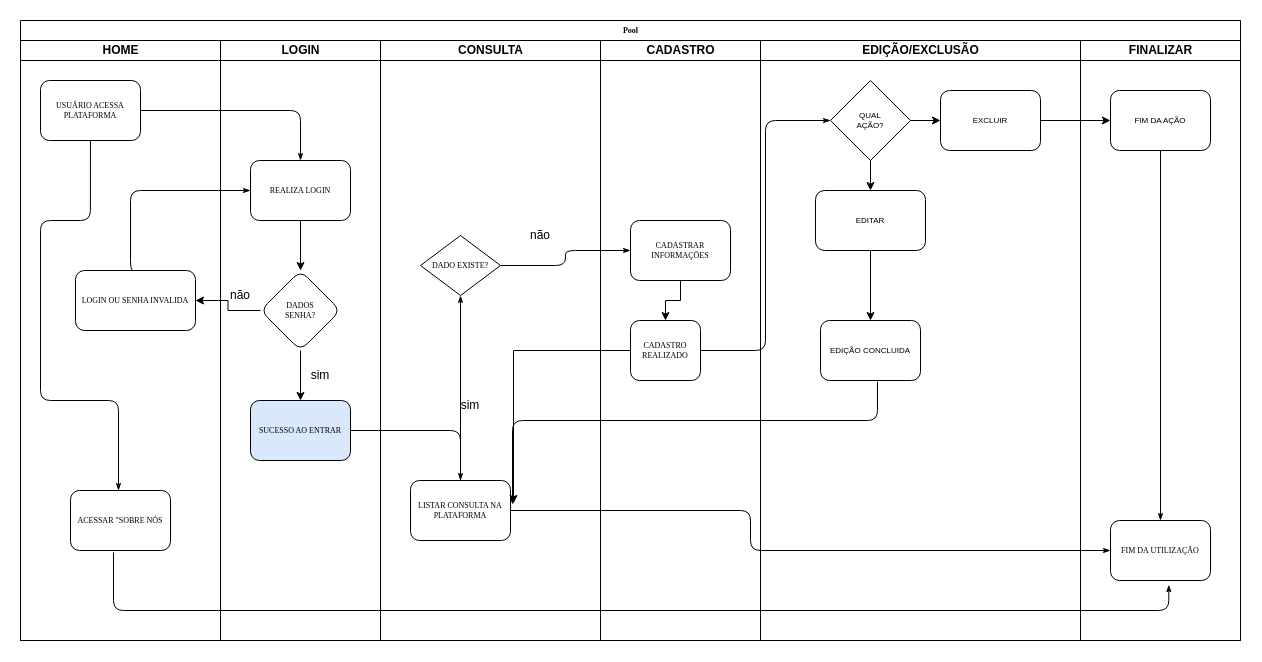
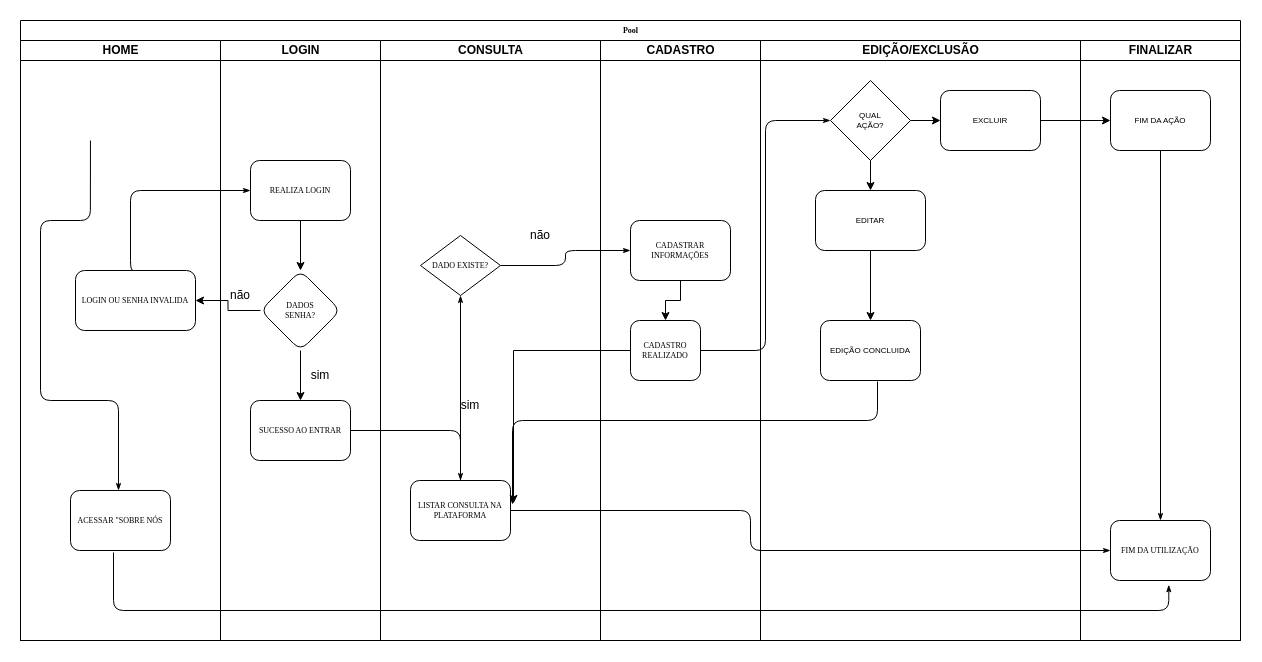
  <mxCell id="0" />
  <mxCell id="1" parent="0" />
  <mxCell id="2" value="Pool" style="swimlane;html=1;childLayout=stackLayout;startSize=20;rounded=0;shadow=0;labelBackgroundColor=none;strokeWidth=1;fontFamily=Verdana;fontSize=8;align=center;" parent="1" vertex="1"><mxGeometry x="20" y="20" width="1220" height="620" as="geometry" /></mxCell>
  <mxCell id="3" value="HOME" style="swimlane;html=1;startSize=20;" parent="2" vertex="1"><mxGeometry y="20" width="200" height="600" as="geometry" /></mxCell>
- <mxCell id="4" value="USUÁRIO ACESSA PLATAFORMA" style="rounded=1;whiteSpace=wrap;html=1;shadow=0;labelBackgroundColor=none;strokeWidth=1;fontFamily=Verdana;fontSize=8;align=center;" parent="3" vertex="1"><mxGeometry x="20" y="40" width="100" height="60" as="geometry" /></mxCell>
  <mxCell id="5" value="ACESSAR &quot;SOBRE NÓS" style="rounded=1;whiteSpace=wrap;html=1;shadow=0;labelBackgroundColor=none;strokeWidth=1;fontFamily=Verdana;fontSize=8;align=center;" parent="3" vertex="1"><mxGeometry x="50" y="450" width="100" height="60" as="geometry" /></mxCell>
  <mxCell id="6" value="LOGIN OU SENHA INVALIDA" style="whiteSpace=wrap;html=1;fontSize=8;fontFamily=Verdana;rounded=1;shadow=0;labelBackgroundColor=none;strokeWidth=1;" vertex="1" parent="3"><mxGeometry x="55" y="230" width="120" height="60" as="geometry" /></mxCell>
  <mxCell id="7" style="edgeStyle=orthogonalEdgeStyle;rounded=1;html=1;labelBackgroundColor=none;startArrow=none;startFill=0;startSize=5;endArrow=classicThin;endFill=1;endSize=5;jettySize=auto;orthogonalLoop=1;strokeWidth=1;fontFamily=Verdana;fontSize=8;exitX=0.5;exitY=1;exitDx=0;exitDy=0;" edge="1" parent="3"><mxGeometry relative="1" as="geometry"><mxPoint x="69.94" y="100" as="sourcePoint" /><mxPoint x="98" y="450" as="targetPoint" /><Array as="points"><mxPoint x="70" y="180" /><mxPoint x="20" y="180" /><mxPoint x="20" y="360" /><mxPoint x="98" y="360" /></Array></mxGeometry></mxCell>
- <mxCell id="8" style="edgeStyle=orthogonalEdgeStyle;rounded=1;html=1;labelBackgroundColor=none;startArrow=none;startFill=0;startSize=5;endArrow=classicThin;endFill=1;endSize=5;jettySize=auto;orthogonalLoop=1;strokeWidth=1;fontFamily=Verdana;fontSize=8" parent="2" source="4" target="13" edge="1"><mxGeometry relative="1" as="geometry" /></mxCell>
  <mxCell id="9" style="edgeStyle=orthogonalEdgeStyle;rounded=1;html=1;labelBackgroundColor=none;startArrow=none;startFill=0;startSize=5;endArrow=classicThin;endFill=1;endSize=5;jettySize=auto;orthogonalLoop=1;strokeWidth=1;fontFamily=Verdana;fontSize=8" parent="2" source="14" target="20" edge="1"><mxGeometry relative="1" as="geometry" /></mxCell>
  <mxCell id="10" style="edgeStyle=orthogonalEdgeStyle;rounded=1;html=1;labelBackgroundColor=none;startArrow=none;startFill=0;startSize=5;endArrow=classicThin;endFill=1;endSize=5;jettySize=auto;orthogonalLoop=1;strokeWidth=1;fontFamily=Verdana;fontSize=8" parent="2" source="21" target="27" edge="1"><mxGeometry relative="1" as="geometry" /></mxCell>
  <mxCell id="11" value="LOGIN" style="swimlane;html=1;startSize=20;" parent="2" vertex="1"><mxGeometry x="200" y="20" width="160" height="600" as="geometry" /></mxCell>
  <mxCell id="12" value="" style="edgeStyle=orthogonalEdgeStyle;rounded=0;orthogonalLoop=1;jettySize=auto;html=1;" edge="1" parent="11" source="13" target="16"><mxGeometry relative="1" as="geometry" /></mxCell>
  <mxCell id="13" value="REALIZA LOGIN" style="rounded=1;whiteSpace=wrap;html=1;shadow=0;labelBackgroundColor=none;strokeWidth=1;fontFamily=Verdana;fontSize=8;align=center;" parent="11" vertex="1"><mxGeometry x="30" y="120" width="100" height="60" as="geometry" /></mxCell>
- <mxCell id="14" value="SUCESSO AO ENTRAR" style="rounded=1;whiteSpace=wrap;html=1;shadow=0;labelBackgroundColor=none;strokeWidth=1;fontFamily=Verdana;fontSize=8;align=center;fillColor=#dae8fc;" parent="11" vertex="1"><mxGeometry x="30" y="360" width="100" height="60" as="geometry" /></mxCell>
+ <mxCell id="14" value="SUCESSO AO ENTRAR" style="rounded=1;whiteSpace=wrap;html=1;shadow=0;labelBackgroundColor=none;strokeWidth=1;fontFamily=Verdana;fontSize=8;align=center;" parent="11" vertex="1"><mxGeometry x="30" y="360" width="100" height="60" as="geometry" /></mxCell>
  <mxCell id="15" value="" style="edgeStyle=orthogonalEdgeStyle;rounded=0;orthogonalLoop=1;jettySize=auto;html=1;" edge="1" parent="11" source="16" target="14"><mxGeometry relative="1" as="geometry" /></mxCell>
  <mxCell id="16" value="DADOS&lt;br&gt;SENHA?" style="rhombus;whiteSpace=wrap;html=1;fontSize=8;fontFamily=Verdana;rounded=1;shadow=0;labelBackgroundColor=none;strokeWidth=1;" vertex="1" parent="11"><mxGeometry x="40" y="230" width="80" height="80" as="geometry" /></mxCell>
  <mxCell id="17" value="não" style="text;html=1;strokeColor=none;fillColor=none;align=center;verticalAlign=middle;whiteSpace=wrap;rounded=0;" vertex="1" parent="11"><mxGeometry x="-10" y="240" width="60" height="30" as="geometry" /></mxCell>
  <mxCell id="18" value="sim" style="text;html=1;strokeColor=none;fillColor=none;align=center;verticalAlign=middle;whiteSpace=wrap;rounded=0;" vertex="1" parent="11"><mxGeometry x="70" y="320" width="60" height="30" as="geometry" /></mxCell>
  <mxCell id="19" value="CONSULTA" style="swimlane;html=1;startSize=20;" parent="2" vertex="1"><mxGeometry x="360" y="20" width="220" height="600" as="geometry" /></mxCell>
  <mxCell id="20" value="LISTAR CONSULTA NA PLATAFORMA" style="rounded=1;whiteSpace=wrap;html=1;shadow=0;labelBackgroundColor=none;strokeWidth=1;fontFamily=Verdana;fontSize=8;align=center;" parent="19" vertex="1"><mxGeometry x="30" y="440" width="100" height="60" as="geometry" /></mxCell>
  <mxCell id="21" value="DADO EXISTE?" style="rhombus;whiteSpace=wrap;html=1;rounded=0;shadow=0;labelBackgroundColor=none;strokeWidth=1;fontFamily=Verdana;fontSize=8;align=center;" parent="19" vertex="1"><mxGeometry x="40" y="195" width="80" height="60" as="geometry" /></mxCell>
  <mxCell id="22" style="edgeStyle=orthogonalEdgeStyle;rounded=1;html=1;labelBackgroundColor=none;startArrow=none;startFill=0;startSize=5;endArrow=classicThin;endFill=1;endSize=5;jettySize=auto;orthogonalLoop=1;strokeWidth=1;fontFamily=Verdana;fontSize=8" parent="19" source="20" target="21" edge="1"><mxGeometry relative="1" as="geometry" /></mxCell>
  <mxCell id="23" value="sim" style="text;html=1;strokeColor=none;fillColor=none;align=center;verticalAlign=middle;whiteSpace=wrap;rounded=0;" vertex="1" parent="19"><mxGeometry x="60" y="350" width="60" height="30" as="geometry" /></mxCell>
  <mxCell id="24" value="não" style="text;html=1;strokeColor=none;fillColor=none;align=center;verticalAlign=middle;whiteSpace=wrap;rounded=0;" vertex="1" parent="19"><mxGeometry x="130" y="180" width="60" height="30" as="geometry" /></mxCell>
  <mxCell id="25" value="CADASTRO" style="swimlane;html=1;startSize=20;" parent="2" vertex="1"><mxGeometry x="580" y="20" width="160" height="600" as="geometry" /></mxCell>
  <mxCell id="26" value="" style="edgeStyle=orthogonalEdgeStyle;rounded=0;orthogonalLoop=1;jettySize=auto;html=1;" edge="1" parent="25" source="27" target="28"><mxGeometry relative="1" as="geometry" /></mxCell>
  <mxCell id="27" value="CADASTRAR INFORMAÇÕES" style="rounded=1;whiteSpace=wrap;html=1;shadow=0;labelBackgroundColor=none;strokeWidth=1;fontFamily=Verdana;fontSize=8;align=center;" parent="25" vertex="1"><mxGeometry x="30" y="180" width="100" height="60" as="geometry" /></mxCell>
  <mxCell id="28" value="CADASTRO REALIZADO" style="rounded=1;whiteSpace=wrap;html=1;shadow=0;labelBackgroundColor=none;strokeWidth=1;fontFamily=Verdana;fontSize=8;align=center;" parent="25" vertex="1"><mxGeometry x="30" y="280" width="70" height="60" as="geometry" /></mxCell>
  <mxCell id="29" value="EDIÇÃO/EXCLUSÃO" style="swimlane;html=1;startSize=20;" parent="2" vertex="1"><mxGeometry x="740" y="20" width="320" height="600" as="geometry" /></mxCell>
  <mxCell id="30" value="" style="edgeStyle=orthogonalEdgeStyle;rounded=0;orthogonalLoop=1;jettySize=auto;html=1;" edge="1" parent="29" source="32" target="33"><mxGeometry relative="1" as="geometry" /></mxCell>
  <mxCell id="31" value="" style="edgeStyle=orthogonalEdgeStyle;rounded=0;orthogonalLoop=1;jettySize=auto;html=1;" edge="1" parent="29" source="32" target="35"><mxGeometry relative="1" as="geometry" /></mxCell>
  <mxCell id="32" value="QUAL&lt;br style=&quot;font-size: 8px;&quot;&gt;AÇÃO?" style="rhombus;whiteSpace=wrap;html=1;fontSize=8;" vertex="1" parent="29"><mxGeometry x="70" y="40" width="80" height="80" as="geometry" /></mxCell>
  <mxCell id="33" value="EXCLUIR" style="rounded=1;whiteSpace=wrap;html=1;fontSize=8;" vertex="1" parent="29"><mxGeometry x="180" y="50" width="100" height="60" as="geometry" /></mxCell>
  <mxCell id="34" value="" style="edgeStyle=orthogonalEdgeStyle;rounded=0;orthogonalLoop=1;jettySize=auto;html=1;" edge="1" parent="29" source="35" target="36"><mxGeometry relative="1" as="geometry" /></mxCell>
  <mxCell id="35" value="EDITAR" style="rounded=1;whiteSpace=wrap;html=1;fontSize=8;" vertex="1" parent="29"><mxGeometry x="55" y="150" width="110" height="60" as="geometry" /></mxCell>
  <mxCell id="36" value="EDIÇÃO CONCLUIDA" style="rounded=1;whiteSpace=wrap;html=1;fontSize=8;" vertex="1" parent="29"><mxGeometry x="60" y="280" width="100" height="60" as="geometry" /></mxCell>
  <mxCell id="37" value="FINALIZAR" style="swimlane;html=1;startSize=20;" parent="2" vertex="1"><mxGeometry x="1060" y="20" width="160" height="600" as="geometry" /></mxCell>
  <mxCell id="38" value="FIM DA UTILIZAÇÃO" style="rounded=1;whiteSpace=wrap;html=1;shadow=0;labelBackgroundColor=none;strokeWidth=1;fontFamily=Verdana;fontSize=8;align=center;" parent="37" vertex="1"><mxGeometry x="30" y="480" width="100" height="60" as="geometry" /></mxCell>
  <mxCell id="39" value="FIM DA AÇÃO" style="rounded=1;whiteSpace=wrap;html=1;fontSize=8;" vertex="1" parent="37"><mxGeometry x="30" y="50" width="100" height="60" as="geometry" /></mxCell>
  <mxCell id="40" style="edgeStyle=orthogonalEdgeStyle;rounded=1;html=1;labelBackgroundColor=none;startArrow=none;startFill=0;startSize=5;endArrow=classicThin;endFill=1;endSize=5;jettySize=auto;orthogonalLoop=1;strokeWidth=1;fontFamily=Verdana;fontSize=8;exitX=0.5;exitY=1;exitDx=0;exitDy=0;" edge="1" parent="37" source="39"><mxGeometry relative="1" as="geometry"><mxPoint x="-193" y="351" as="sourcePoint" /><mxPoint x="80" y="480" as="targetPoint" /><Array as="points"><mxPoint x="80" y="481" /></Array></mxGeometry></mxCell>
  <mxCell id="41" value="" style="edgeStyle=orthogonalEdgeStyle;rounded=0;orthogonalLoop=1;jettySize=auto;html=1;" edge="1" parent="2" source="16" target="6"><mxGeometry relative="1" as="geometry" /></mxCell>
  <mxCell id="42" style="edgeStyle=orthogonalEdgeStyle;rounded=1;html=1;labelBackgroundColor=none;startArrow=none;startFill=0;startSize=5;endArrow=classicThin;endFill=1;endSize=5;jettySize=auto;orthogonalLoop=1;strokeWidth=1;fontFamily=Verdana;fontSize=8;entryX=0;entryY=0.5;entryDx=0;entryDy=0;exitX=0.5;exitY=0;exitDx=0;exitDy=0;" edge="1" parent="2" source="6" target="13"><mxGeometry relative="1" as="geometry"><mxPoint x="80" y="260" as="sourcePoint" /><mxPoint x="50" y="220" as="targetPoint" /><Array as="points"><mxPoint x="110" y="170" /></Array></mxGeometry></mxCell>
  <mxCell id="43" style="edgeStyle=orthogonalEdgeStyle;rounded=1;html=1;labelBackgroundColor=none;startArrow=none;startFill=0;startSize=5;endArrow=classicThin;endFill=1;endSize=5;jettySize=auto;orthogonalLoop=1;strokeWidth=1;fontFamily=Verdana;fontSize=8;entryX=0;entryY=0.5;entryDx=0;entryDy=0;" edge="1" parent="2" source="28" target="32"><mxGeometry relative="1" as="geometry"><mxPoint x="450" y="300" as="sourcePoint" /><mxPoint x="690" y="180" as="targetPoint" /></mxGeometry></mxCell>
  <mxCell id="44" value="" style="edgeStyle=orthogonalEdgeStyle;rounded=0;orthogonalLoop=1;jettySize=auto;html=1;" edge="1" parent="2" source="33" target="39"><mxGeometry relative="1" as="geometry" /></mxCell>
  <mxCell id="45" value="" style="edgeStyle=orthogonalEdgeStyle;rounded=0;orthogonalLoop=1;jettySize=auto;html=1;entryX=1.03;entryY=0.383;entryDx=0;entryDy=0;entryPerimeter=0;" edge="1" parent="2" source="28" target="20"><mxGeometry relative="1" as="geometry"><Array as="points"><mxPoint x="493" y="330" /></Array></mxGeometry></mxCell>
  <mxCell id="46" style="edgeStyle=orthogonalEdgeStyle;rounded=1;html=1;labelBackgroundColor=none;startArrow=none;startFill=0;startSize=5;endArrow=classicThin;endFill=1;endSize=5;jettySize=auto;orthogonalLoop=1;strokeWidth=1;fontFamily=Verdana;fontSize=8;entryX=1.02;entryY=0.4;entryDx=0;entryDy=0;exitX=0.57;exitY=1.017;exitDx=0;exitDy=0;entryPerimeter=0;exitPerimeter=0;" edge="1" parent="2" source="36" target="20"><mxGeometry relative="1" as="geometry"><mxPoint x="79.94" y="130" as="sourcePoint" /><mxPoint x="108" y="608" as="targetPoint" /><Array as="points"><mxPoint x="857" y="400" /><mxPoint x="492" y="400" /></Array></mxGeometry></mxCell>
  <mxCell id="47" style="edgeStyle=orthogonalEdgeStyle;rounded=1;html=1;labelBackgroundColor=none;startArrow=none;startFill=0;startSize=5;endArrow=classicThin;endFill=1;endSize=5;jettySize=auto;orthogonalLoop=1;strokeWidth=1;fontFamily=Verdana;fontSize=8;entryX=0.583;entryY=1.071;entryDx=0;entryDy=0;entryPerimeter=0;exitX=0.43;exitY=1.033;exitDx=0;exitDy=0;exitPerimeter=0;" parent="2" source="5" target="38" edge="1"><mxGeometry relative="1" as="geometry"><Array as="points"><mxPoint x="93" y="590" /><mxPoint x="1148" y="590" /></Array><mxPoint x="130" y="660" as="sourcePoint" /><mxPoint x="1140" y="740.0" as="targetPoint" /></mxGeometry></mxCell>
  <mxCell id="48" style="edgeStyle=orthogonalEdgeStyle;rounded=1;html=1;labelBackgroundColor=none;startArrow=none;startFill=0;startSize=5;endArrow=classicThin;endFill=1;endSize=5;jettySize=auto;orthogonalLoop=1;strokeWidth=1;fontFamily=Verdana;fontSize=8;entryX=0;entryY=0.5;entryDx=0;entryDy=0;exitX=1;exitY=0.5;exitDx=0;exitDy=0;" edge="1" parent="2" source="20" target="38"><mxGeometry relative="1" as="geometry"><mxPoint x="730" y="450" as="sourcePoint" /><mxPoint x="1080" y="530" as="targetPoint" /><Array as="points"><mxPoint x="730" y="490" /><mxPoint x="730" y="530" /></Array></mxGeometry></mxCell>
